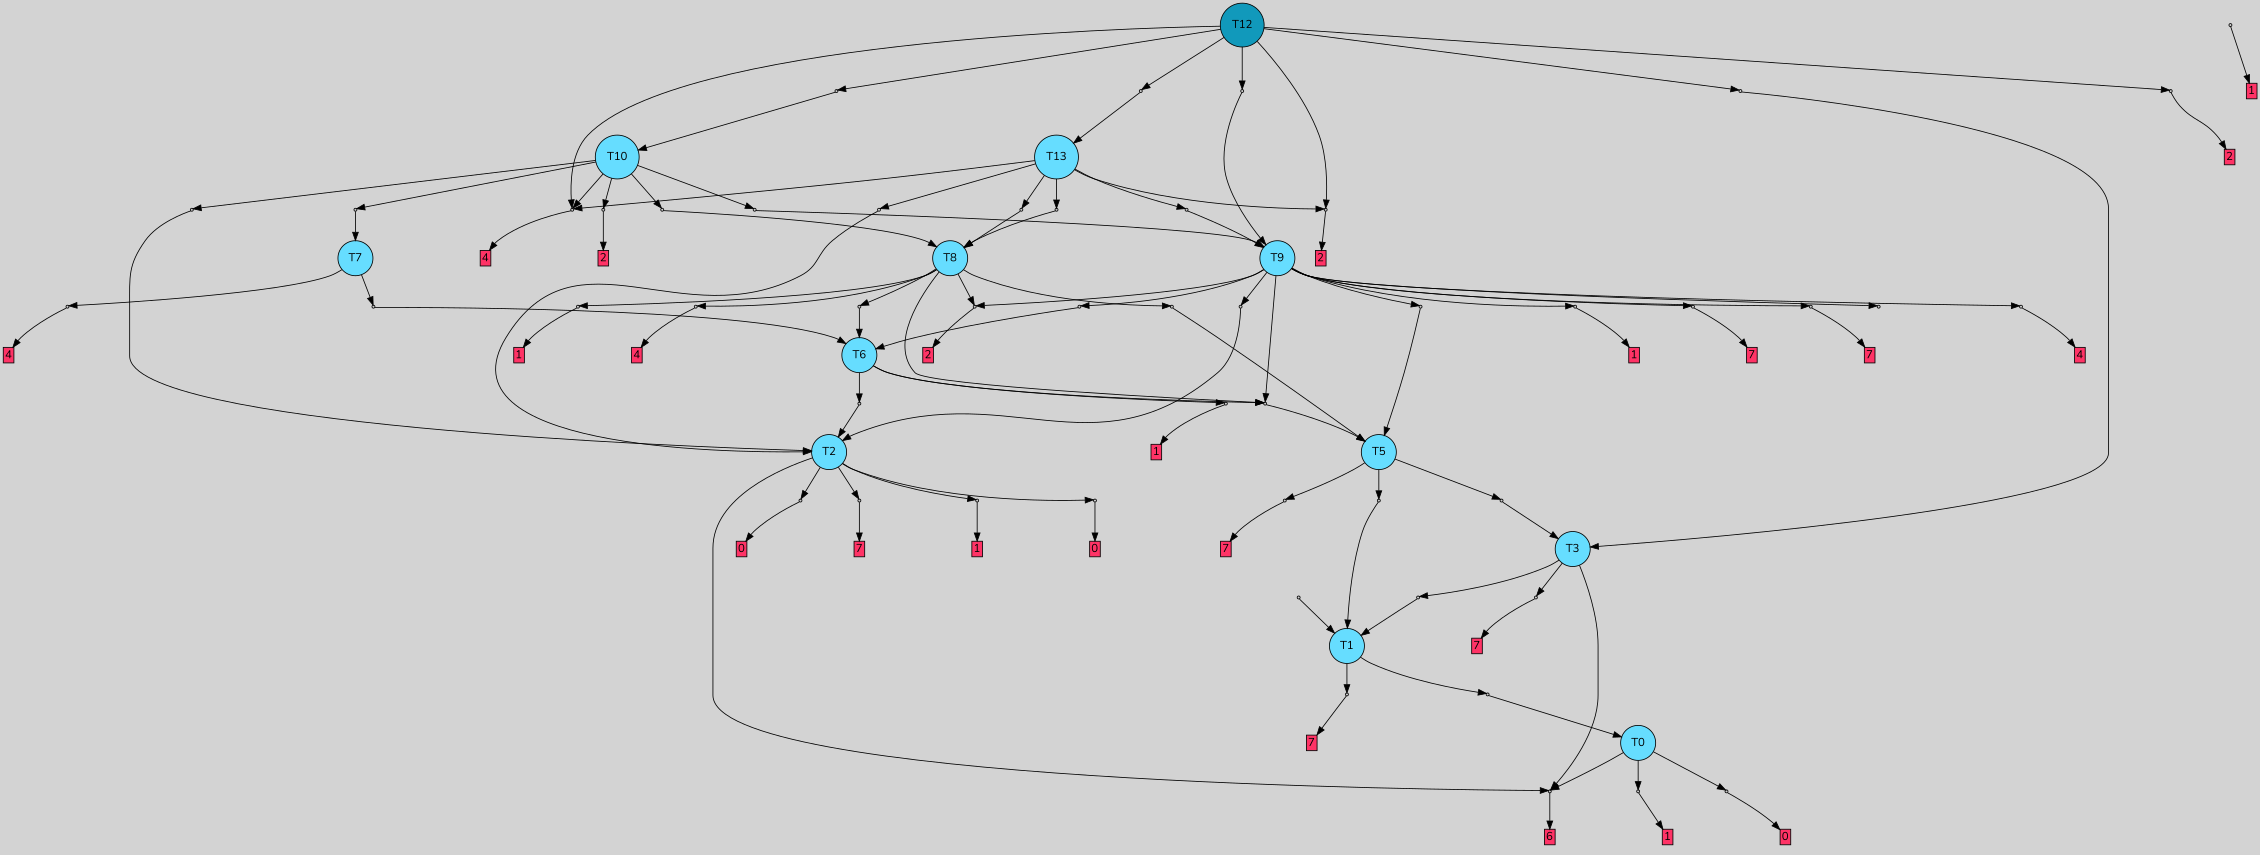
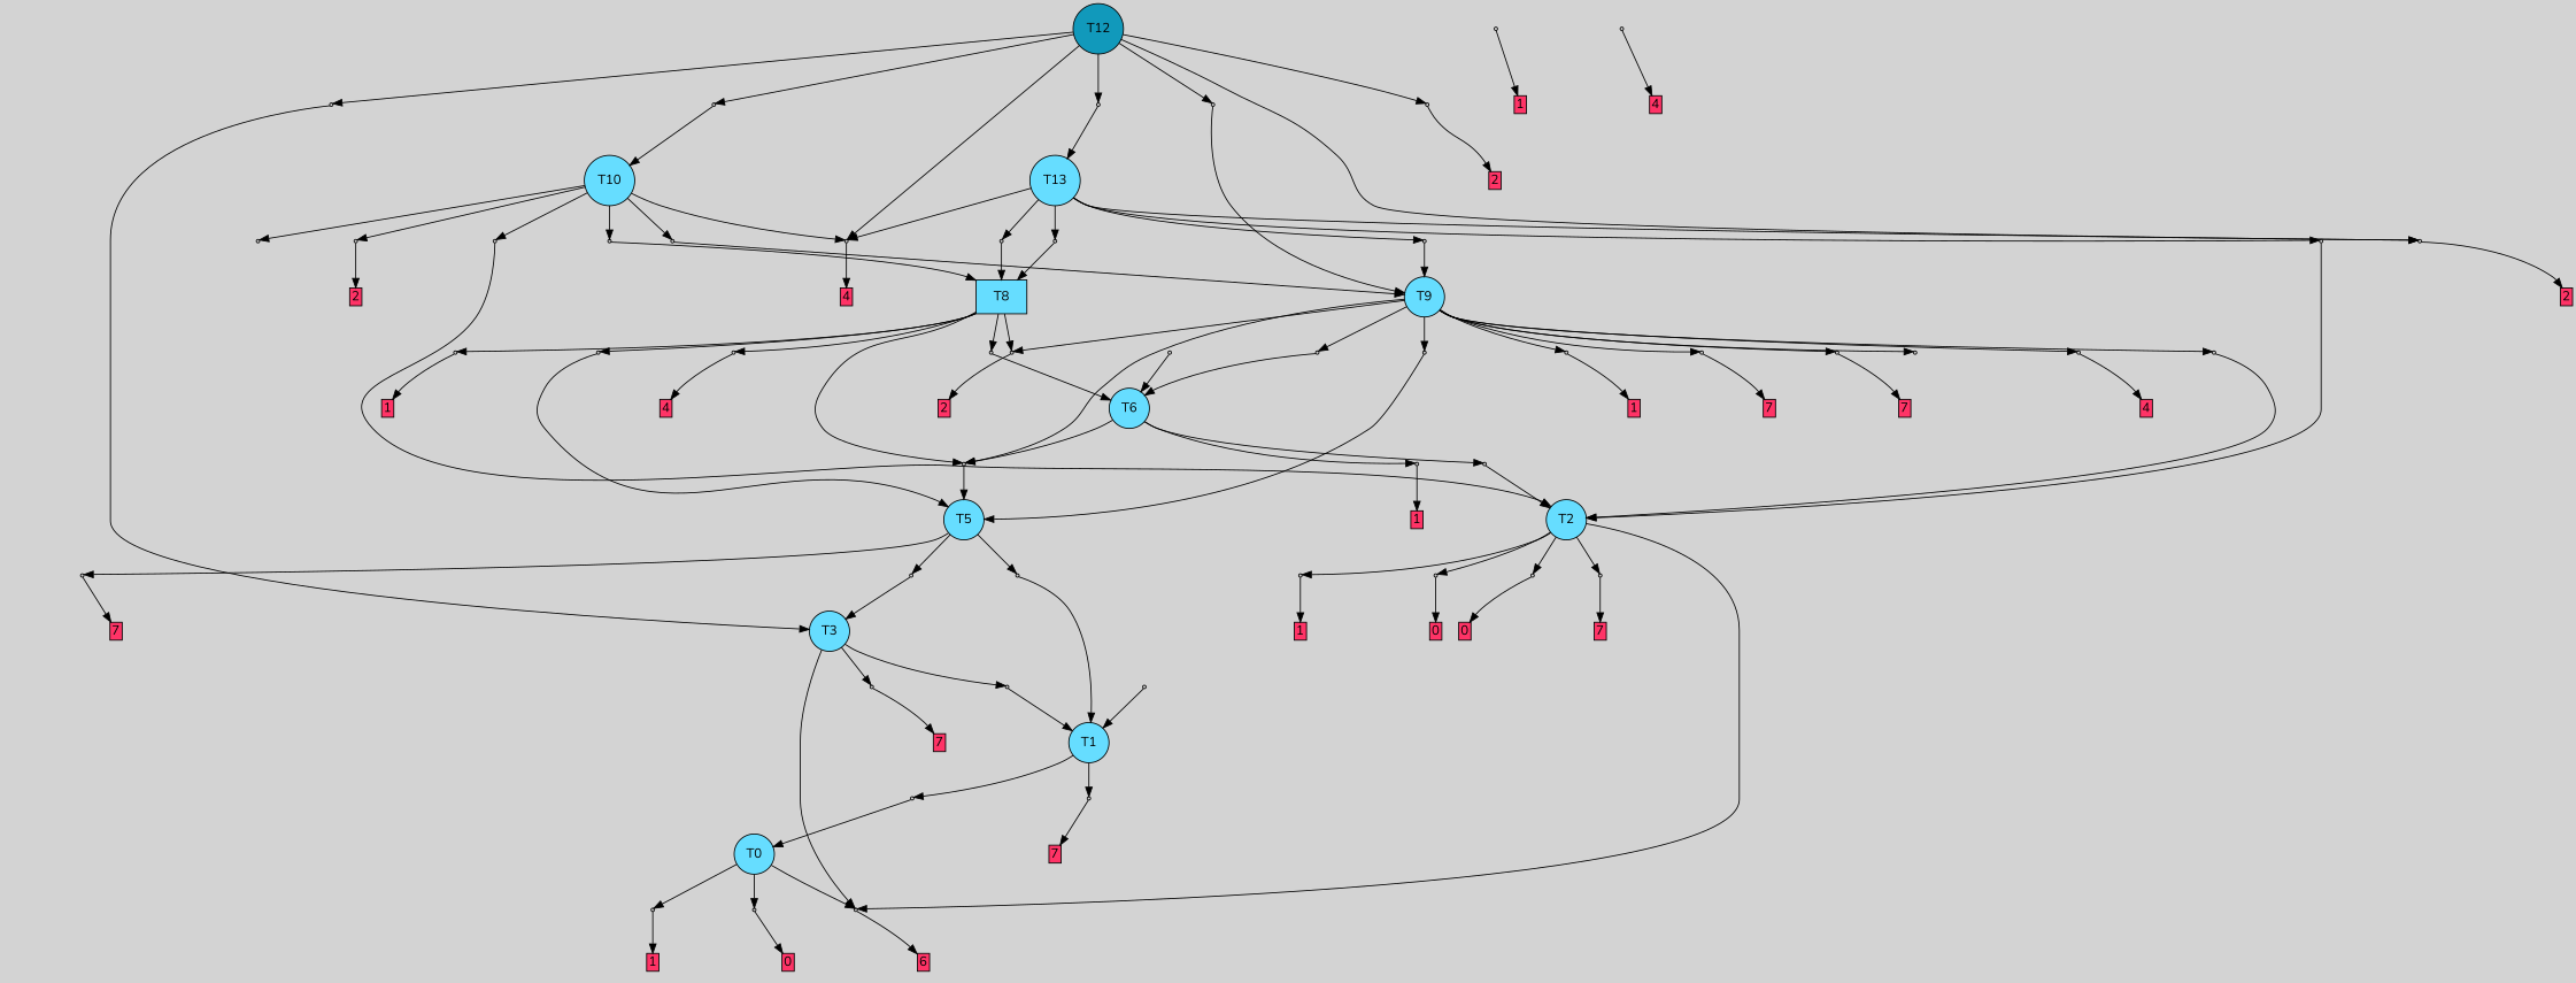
  digraph {
    bgcolor=lightgray
    fontname=Nunito
    node [fontname=Nunito shape=box style=filled]
    edge [fontname=Nunito]
    T12 [fillcolor="#1199bb" shape=circle]
    P36 [fillcolor="#cccccc" shape=point]
    P41 [fillcolor="#cccccc" shape=point]
    P45 [fillcolor="#cccccc" shape=point]
    P46 [fillcolor="#cccccc" shape=point]
    P47 [fillcolor="#cccccc" shape=point]
    P48 [fillcolor="#cccccc" shape=point]
    P49 [fillcolor="#cccccc" shape=point]
    T0 [fillcolor="#66ddff" shape=circle]
    P0 [fillcolor="#cccccc" shape=point]
    P1 [fillcolor="#cccccc" shape=point]
    P2 [fillcolor="#cccccc" shape=point]
    n13 [label="5|0&3|2#2|3&#92;n" style=invis]
    n14 [fillcolor="#ff3366" height=0 label=1 margin=0.03 width=0]
    n15 [label="0|0&1|2#3|5&#92;n" style=invis]
    n16 [fillcolor="#ff3366" height=0 label=6 margin=0.03 width=0]
    n17 [label="2|0&1|6#2|1&#92;n" style=invis]
    n18 [fillcolor="#ff3366" height=0 label=0 margin=0.03 width=0]
    T1 [fillcolor="#66ddff" shape=circle]
    P3 [fillcolor="#cccccc" shape=point]
    P4 [fillcolor="#cccccc" shape=point]
    n22 [label="2|0&4|4#4|6&#92;n" style=invis]
    n23 [label="8|7&4|3#3|1&#92;n2|0&2|4#0|7&#92;n" style=invis]
    n24 [fillcolor="#ff3366" height=0 label=7 margin=0.03 width=0]
    T2 [fillcolor="#66ddff" shape=circle]
    P5 [fillcolor="#cccccc" shape=point]
    P6 [fillcolor="#cccccc" shape=point]
    P7 [fillcolor="#cccccc" shape=point]
    P8 [fillcolor="#cccccc" shape=point]
    n30 [label="3|0&2|1#1|3&#92;n" style=invis]
    n31 [fillcolor="#ff3366" height=0 label=0 margin=0.03 width=0]
    n32 [label="7|0&2|1#0|7&#92;n" style=invis]
    n33 [fillcolor="#ff3366" height=0 label=7 margin=0.03 width=0]
    n34 [label="3|0&3|2#1|3&#92;n" style=invis]
    n35 [fillcolor="#ff3366" height=0 label=1 margin=0.03 width=0]
    n36 [label="2|0&1|6#2|1&#92;n" style=invis]
    n37 [fillcolor="#ff3366" height=0 label=0 margin=0.03 width=0]
    T3 [fillcolor="#66ddff" shape=circle]
    P9 [fillcolor="#cccccc" shape=point]
    P10 [fillcolor="#cccccc" shape=point]
    n41 [label="3|0&2|1#4|3&#92;n" style=invis]
    n42 [label="7|0&2|1#0|5&#92;n" style=invis]
    n43 [fillcolor="#ff3366" height=0 label=7 margin=0.03 width=0]
    P11 [fillcolor="#cccccc" shape=point]
    n45 [label="3|0&2|1#1|3&#92;n" style=invis]
    P12 [fillcolor="#cccccc" shape=point]
    I12 [style=invis]
    n48 [fillcolor="#ff3366" height=0 label=1 margin=0.03 width=0]
    T5 [fillcolor="#66ddff" shape=circle]
    P13 [fillcolor="#cccccc" shape=point]
    P14 [fillcolor="#cccccc" shape=point]
    P15 [fillcolor="#cccccc" shape=point]
    n53 [label="0|0&2|1#0|5&#92;n" style=invis]
    n54 [fillcolor="#ff3366" height=0 label=7 margin=0.03 width=0]
    n55 [label="3|0&4|7#3|6&#92;n" style=invis]
    n56 [label="3|0&2|6#1|3&#92;n" style=invis]
    T6 [fillcolor="#66ddff" shape=circle]
    P16 [fillcolor="#cccccc" shape=point]
    P17 [fillcolor="#cccccc" shape=point]
    P18 [fillcolor="#cccccc" shape=point]
    n61 [label="3|0&3|2#1|3&#92;n" style=invis]
    n62 [fillcolor="#ff3366" height=0 label=1 margin=0.03 width=0]
    n63 [label="2|0&2|6#4|3&#92;n" style=invis]
    n64 [label="8|0&2|7#2|1&#92;n" style=invis]
-   T7 [fillcolor="#66ddff" shape=circle]
    P19 [fillcolor="#cccccc" shape=point]
    P20 [fillcolor="#cccccc" shape=point]
    n68 [label="8|0&4|3#2|5&#92;n" style=invis]
    n69 [label="3|0&2|5#0|4&#92;n" style=invis]
    n70 [fillcolor="#ff3366" height=0 label=4 margin=0.03 width=0]
-   T8 [fillcolor="#66ddff" shape=circle]
+   T8 [fillcolor="#66ddff"]
    P21 [fillcolor="#cccccc" shape=point]
    P22 [fillcolor="#cccccc" shape=point]
    P23 [fillcolor="#cccccc" shape=point]
    P24 [fillcolor="#cccccc" shape=point]
    P25 [fillcolor="#cccccc" shape=point]
    n77 [label="7|7&2|4#3|4&#92;n0|0&0|7#1|6&#92;n" style=invis]
    n78 [fillcolor="#ff3366" height=0 label=1 margin=0.03 width=0]
    n79 [label="3|0&2|5#0|4&#92;n" style=invis]
    n80 [fillcolor="#ff3366" height=0 label=4 margin=0.03 width=0]
    n81 [label="3|5&2|0#2|7&#92;n0|0&2|1#0|5&#92;n" style=invis]
    n82 [label="7|0&3|7#4|2&#92;n" style=invis]
    n83 [label="3|1&1|3#4|6&#92;n2|0&0|1#2|5&#92;n" style=invis]
    n84 [fillcolor="#ff3366" height=0 label=2 margin=0.03 width=0]
    T9 [fillcolor="#66ddff" shape=circle]
    P26 [fillcolor="#cccccc" shape=point]
    P27 [fillcolor="#cccccc" shape=point]
    P28 [fillcolor="#cccccc" shape=point]
    P29 [fillcolor="#cccccc" shape=point]
    P30 [fillcolor="#cccccc" shape=point]
    P31 [fillcolor="#cccccc" shape=point]
    P32 [fillcolor="#cccccc" shape=point]
    P33 [fillcolor="#cccccc" shape=point]
    n94 [label="7|7&2|4#3|4&#92;n0|0&0|7#1|6&#92;n" style=invis]
    n95 [fillcolor="#ff3366" height=0 label=1 margin=0.03 width=0]
    n96 [label="3|5&3|7#2|6&#92;n0|0&2|1#0|5&#92;n" style=invis]
    n97 [fillcolor="#ff3366" height=0 label=7 margin=0.03 width=0]
    n98 [label="3|5&2|0#2|7&#92;n0|0&2|1#0|5&#92;n" style=invis]
    n99 [fillcolor="#ff3366" height=0 label=7 margin=0.03 width=0]
    n100 [label="3|5&2|0#2|2&#92;n0|0&2|1#0|5&#92;n" style=invis]
    n101 [label="4|0&2|6#3|7&#92;n" style=invis]
    n102 [label="2|0&2|6#4|4&#92;n" style=invis]
    n103 [label="7|0&3|7#4|2&#92;n" style=invis]
    n104 [label="3|0&2|5#0|4&#92;n" style=invis]
    n105 [fillcolor="#ff3366" height=0 label=4 margin=0.03 width=0]
    T10 [fillcolor="#66ddff" shape=circle]
    P34 [fillcolor="#cccccc" shape=point]
    P35 [fillcolor="#cccccc" shape=point]
    P37 [fillcolor="#cccccc" shape=point]
    P38 [fillcolor="#cccccc" shape=point]
    P39 [fillcolor="#cccccc" shape=point]
    n112 [label="2|0&3|5#2|4&#92;n" style=invis]
    n113 [label="2|0&2|6#4|4&#92;n" style=invis]
    n114 [label="0|4&1|0#4|4&#92;n0|0&1|3#0|4&#92;n" style=invis]
    n115 [fillcolor="#ff3366" height=0 label=4 margin=0.03 width=0]
    n116 [label="2|0&4|4#3|4&#92;n" style=invis]
    n117 [label="2|0&1|1#2|5&#92;n" style=invis]
    n118 [fillcolor="#ff3366" height=0 label=2 margin=0.03 width=0]
    n119 [label="0|2&3|6#1|3&#92;n2|0&0|2#4|6&#92;n" style=invis]
    n120 [fillcolor="#66ddff" label=T13 shape=circle]
    P40 [fillcolor="#cccccc" shape=point]
    P42 [fillcolor="#cccccc" shape=point]
    P43 [fillcolor="#cccccc" shape=point]
    P44 [fillcolor="#cccccc" shape=point]
    n125 [label="2|0&4|4#3|4&#92;n" style=invis]
    n126 [label="0|1&1|3#4|6&#92;n2|0&0|1#2|5&#92;n" style=invis]
    n127 [fillcolor="#ff3366" height=0 label=2 margin=0.03 width=0]
    n128 [label="2|0&2|6#4|4&#92;n" style=invis]
    n129 [label="2|0&4|2#2|4&#92;n" style=invis]
    n130 [label="0|2&3|6#1|3&#92;n2|0&0|2#4|6&#92;n" style=invis]
    n131 [label="0|1&1|3#4|1&#92;n2|0&0|1#2|5&#92;n" style=invis]
    n132 [fillcolor="#ff3366" height=0 label=2 margin=0.03 width=0]
    n133 [label="0|2&2|6#1|3&#92;n2|0&0|2#4|6&#92;n" style=invis]
    n134 [label="2|0&3|6#4|4&#92;n" style=invis]
    n135 [label="2|0&2|4#2|4&#92;n" style=invis]
    n136 [label="8|1&3|3#1|3&#92;n2|0&0|1#2|5&#92;n" style=invis]
    subgraph sub_1 {
      rank=same
      T12
    }
    T12 -> P36
    T12 -> P41
    T12 -> P45
    T12 -> P46
    T12 -> P47
    T12 -> P48
    T12 -> P49
    P36 -> n114 [style=invis]
    P36 -> n115
    P41 -> n126 [style=invis]
    P41 -> n127
    P45 -> n131 [style=invis]
    P45 -> n132
    P46 -> T10
    P46 -> n133 [style=invis]
    P47 -> n120
    P47 -> n134 [style=invis]
    P48 -> T9
    P48 -> n135 [style=invis]
    P49 -> T3
    P49 -> n136 [style=invis]
    T0 -> P0
    T0 -> P1
    T0 -> P2
    P0 -> n13 [style=invis]
    P0 -> n14
    P1 -> n15 [style=invis]
    P1 -> n16
    P2 -> n17 [style=invis]
    P2 -> n18
    T1 -> P3
    T1 -> P4
    P3 -> T0
    P3 -> n22 [style=invis]
    P4 -> n23 [style=invis]
    P4 -> n24
    T2 -> P1
    T2 -> P5
    T2 -> P6
    T2 -> P7
    T2 -> P8
    P5 -> n30 [style=invis]
    P5 -> n31
    P6 -> n32 [style=invis]
    P6 -> n33
    P7 -> n34 [style=invis]
    P7 -> n35
    P8 -> n36 [style=invis]
    P8 -> n37
    T3 -> P1
    T3 -> P9
    T3 -> P10
    P9 -> T1
    P9 -> n41 [style=invis]
    P10 -> n42 [style=invis]
    P10 -> n43
    P11 -> T1
    P11 -> n45 [style=invis]
    P12 -> I12 [style=invis]
    P12 -> n48
    T5 -> P13
    T5 -> P14
    T5 -> P15
    P13 -> n53 [style=invis]
    P13 -> n54
    P14 -> T3
    P14 -> n55 [style=invis]
    P15 -> T1
    P15 -> n56 [style=invis]
    T6 -> P16
    T6 -> P17
    T6 -> P18
    P16 -> n61 [style=invis]
    P16 -> n62
    P17 -> T2
    P17 -> n63 [style=invis]
    P18 -> T5
    P18 -> n64 [style=invis]
-   T7 -> P19
-   T7 -> P20
    P19 -> T6
    P19 -> n68 [style=invis]
    P20 -> n69 [style=invis]
    P20 -> n70
    T8 -> P18
    T8 -> P21
    T8 -> P22
    T8 -> P23
    T8 -> P24
    T8 -> P25
    P21 -> n77 [style=invis]
    P21 -> n78
    P22 -> n79 [style=invis]
    P22 -> n80
    P23 -> T6
    P23 -> n81 [style=invis]
    P24 -> T5
    P24 -> n82 [style=invis]
    P25 -> n83 [style=invis]
    P25 -> n84
    T9 -> P18
    T9 -> P25
    T9 -> P26
    T9 -> P27
    T9 -> P28
    T9 -> P29
    T9 -> P30
    T9 -> P31
    T9 -> P32
    T9 -> P33
    P26 -> n94 [style=invis]
    P26 -> n95
    P27 -> n96 [style=invis]
    P27 -> n97
    P28 -> n98 [style=invis]
    P28 -> n99
    P29 -> T6
    P29 -> n100 [style=invis]
    P30 -> n101 [style=invis]
    P31 -> T2
    P31 -> n102 [style=invis]
    P32 -> T5
    P32 -> n103 [style=invis]
    P33 -> n104 [style=invis]
    P33 -> n105
    T10 -> P36
    T10 -> P34
    T10 -> P35
    T10 -> P37
    T10 -> P38
    T10 -> P39
-   P34 -> T7
    P34 -> n112 [style=invis]
    P35 -> T2
    P35 -> n113 [style=invis]
    P37 -> T9
    P37 -> n116 [style=invis]
    P38 -> n117 [style=invis]
    P38 -> n118
    P39 -> T8
    P39 -> n119 [style=invis]
    n120 -> P36
    n120 -> P41
    n120 -> P40
    n120 -> P42
    n120 -> P43
    n120 -> P44
    P40 -> T9
    P40 -> n125 [style=invis]
    P42 -> T2
    P42 -> n128 [style=invis]
    P43 -> T8
    P43 -> n129 [style=invis]
    P44 -> T8
    P44 -> n130 [style=invis]
  }
